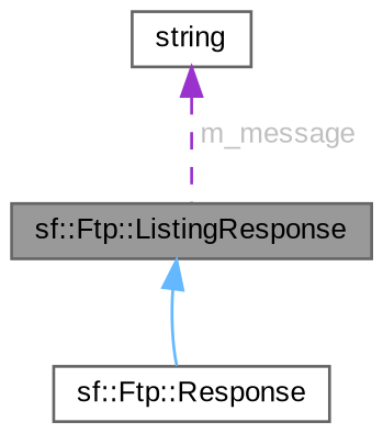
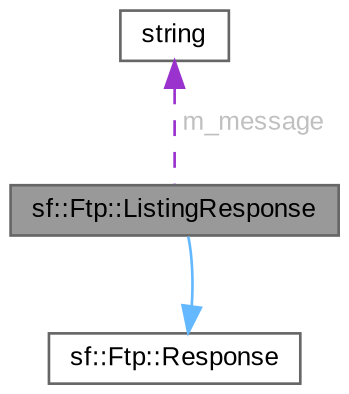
  digraph {
    fontname="Liberation Sans"
    node [color=gray40 fillcolor=white fontname="Liberation Sans" fontsize=10 shape=box style=filled]
    edge [dir=back fontname="Liberation Sans" fontsize=10 labelfontname=Helvetica labelfontsize=10]
    n1 [fillcolor=grey60 fontcolor=black height=0.2 label="sf::Ftp::ListingResponse" width=0.4]
    n2 [height=0.2 label="sf::Ftp::Response" width=0.4]
    n3 [height=0.2 label=string width=0.4]
-   n1 -> n2 [color=steelblue1 style=solid]
+   n2 -> n1 [color=steelblue1 style=solid]
    n3 -> n1 [color=darkorchid3 fontcolor=grey label=" m_message" style=dashed]
  }
